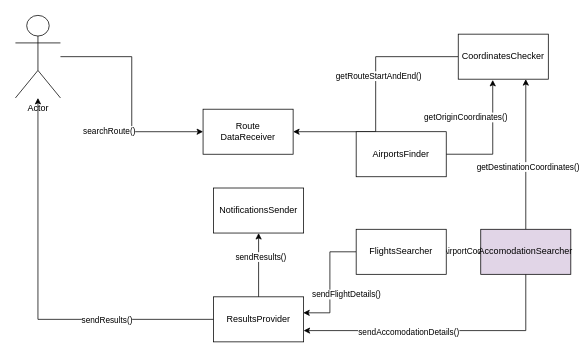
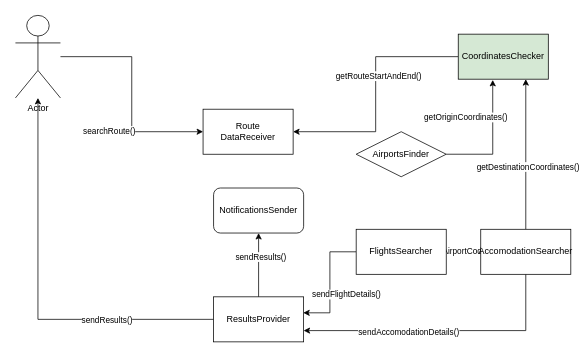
  <mxCell id="0" />
  <mxCell id="1" parent="0" />
  <mxCell id="2" value="Route&lt;br&gt;DataReceiver" style="rounded=0;whiteSpace=wrap;html=1;" vertex="1" parent="1"><mxGeometry x="270" y="145" width="120" height="60" as="geometry" /></mxCell>
  <mxCell id="3" style="edgeStyle=orthogonalEdgeStyle;rounded=0;orthogonalLoop=1;jettySize=auto;html=1;entryX=1;entryY=0.5;entryDx=0;entryDy=0;" edge="1" parent="1" source="5" target="2"><mxGeometry relative="1" as="geometry" /></mxCell>
  <mxCell id="4" value="getRouteStartAndEnd()" style="edgeLabel;html=1;align=center;verticalAlign=middle;resizable=0;points=[];" vertex="1" connectable="0" parent="3"><mxGeometry x="-0.154" y="3" relative="1" as="geometry"><mxPoint as="offset" /></mxGeometry></mxCell>
- <mxCell id="5" value="CoordinatesChecker" style="rounded=0;whiteSpace=wrap;html=1;" vertex="1" parent="1"><mxGeometry x="610" y="45" width="120" height="60" as="geometry" /></mxCell>
+ <mxCell id="5" value="CoordinatesChecker" style="rounded=0;whiteSpace=wrap;html=1;fillColor=#d5e8d4;" vertex="1" parent="1"><mxGeometry x="610" y="45" width="120" height="60" as="geometry" /></mxCell>
  <mxCell id="6" style="edgeStyle=orthogonalEdgeStyle;rounded=0;orthogonalLoop=1;jettySize=auto;html=1;entryX=0.383;entryY=1.017;entryDx=0;entryDy=0;entryPerimeter=0;" edge="1" parent="1" source="8" target="5"><mxGeometry relative="1" as="geometry" /></mxCell>
  <mxCell id="7" value="getOriginCoordinates()" style="edgeLabel;html=1;align=center;verticalAlign=middle;resizable=0;points=[];" vertex="1" connectable="0" parent="6"><mxGeometry x="0.573" y="1" relative="1" as="geometry"><mxPoint x="-35" y="15" as="offset" /></mxGeometry></mxCell>
- <mxCell id="8" value="AirportsFinder" style="rounded=0;whiteSpace=wrap;html=1;" vertex="1" parent="1"><mxGeometry x="474" y="175" width="120" height="60" as="geometry" /></mxCell>
+ <mxCell id="8" value="AirportsFinder" style="rhombus;whiteSpace=wrap;html=1;" vertex="1" parent="1"><mxGeometry x="474" y="175" width="120" height="60" as="geometry" /></mxCell>
  <mxCell id="9" value="getAirportCodes()" style="edgeStyle=orthogonalEdgeStyle;rounded=0;orthogonalLoop=1;jettySize=auto;html=1;" edge="1" parent="1" source="12" target="17"><mxGeometry relative="1" as="geometry" /></mxCell>
  <mxCell id="10" style="edgeStyle=orthogonalEdgeStyle;rounded=0;orthogonalLoop=1;jettySize=auto;html=1;entryX=0.996;entryY=0.355;entryDx=0;entryDy=0;entryPerimeter=0;" edge="1" parent="1" source="12" target="22"><mxGeometry relative="1" as="geometry" /></mxCell>
  <mxCell id="11" value="sendFlightDetails()" style="edgeLabel;html=1;align=center;verticalAlign=middle;resizable=0;points=[];" vertex="1" connectable="0" parent="10"><mxGeometry x="0.205" relative="1" as="geometry"><mxPoint x="21" as="offset" /></mxGeometry></mxCell>
  <mxCell id="12" value="FlightsSearcher" style="rounded=0;whiteSpace=wrap;html=1;" vertex="1" parent="1"><mxGeometry x="474" y="305" width="120" height="60" as="geometry" /></mxCell>
  <mxCell id="13" style="edgeStyle=orthogonalEdgeStyle;rounded=0;orthogonalLoop=1;jettySize=auto;html=1;entryX=0.75;entryY=1;entryDx=0;entryDy=0;" edge="1" parent="1" source="17" target="5"><mxGeometry relative="1" as="geometry" /></mxCell>
  <mxCell id="14" value="getDestinationCoordinates()" style="edgeLabel;html=1;align=center;verticalAlign=middle;resizable=0;points=[];" vertex="1" connectable="0" parent="13"><mxGeometry x="-0.16" y="-2" relative="1" as="geometry"><mxPoint as="offset" /></mxGeometry></mxCell>
  <mxCell id="15" style="edgeStyle=orthogonalEdgeStyle;rounded=0;orthogonalLoop=1;jettySize=auto;html=1;entryX=1;entryY=0.75;entryDx=0;entryDy=0;" edge="1" parent="1" source="17" target="22"><mxGeometry relative="1" as="geometry"><Array as="points"><mxPoint x="700" y="440" /></Array></mxGeometry></mxCell>
  <mxCell id="16" value="sendAccomodationDetails()" style="edgeLabel;html=1;align=center;verticalAlign=middle;resizable=0;points=[];" vertex="1" connectable="0" parent="15"><mxGeometry x="0.252" y="1" relative="1" as="geometry"><mxPoint as="offset" /></mxGeometry></mxCell>
- <mxCell id="17" value="AccomodationSearcher" style="rounded=0;whiteSpace=wrap;html=1;fillColor=#e1d5e7;" vertex="1" parent="1"><mxGeometry x="640" y="305" width="120" height="60" as="geometry" /></mxCell>
+ <mxCell id="17" value="AccomodationSearcher" style="rounded=0;whiteSpace=wrap;html=1;" vertex="1" parent="1"><mxGeometry x="640" y="305" width="120" height="60" as="geometry" /></mxCell>
  <mxCell id="18" style="edgeStyle=orthogonalEdgeStyle;rounded=0;orthogonalLoop=1;jettySize=auto;html=1;" edge="1" parent="1" source="22" target="26"><mxGeometry relative="1" as="geometry"><mxPoint x="50" y="135" as="targetPoint" /></mxGeometry></mxCell>
  <mxCell id="19" value="sendResults()" style="edgeLabel;html=1;align=center;verticalAlign=middle;resizable=0;points=[];" vertex="1" connectable="0" parent="18"><mxGeometry x="-0.458" relative="1" as="geometry"><mxPoint as="offset" /></mxGeometry></mxCell>
  <mxCell id="20" style="edgeStyle=orthogonalEdgeStyle;rounded=0;orthogonalLoop=1;jettySize=auto;html=1;" edge="1" parent="1" source="22" target="23"><mxGeometry relative="1" as="geometry" /></mxCell>
  <mxCell id="21" value="sendResults()" style="edgeLabel;html=1;align=center;verticalAlign=middle;resizable=0;points=[];" vertex="1" connectable="0" parent="20"><mxGeometry x="0.267" y="-2" relative="1" as="geometry"><mxPoint as="offset" /></mxGeometry></mxCell>
  <mxCell id="22" value="ResultsProvider" style="rounded=0;whiteSpace=wrap;html=1;" vertex="1" parent="1"><mxGeometry x="284" y="395" width="120" height="60" as="geometry" /></mxCell>
- <mxCell id="23" value="NotificationsSender" style="rounded=0;whiteSpace=wrap;html=1;" vertex="1" parent="1"><mxGeometry x="284" y="250" width="120" height="60" as="geometry" /></mxCell>
+ <mxCell id="23" value="NotificationsSender" style="whiteSpace=wrap;html=1;rounded=1;" vertex="1" parent="1"><mxGeometry x="284" y="250" width="120" height="60" as="geometry" /></mxCell>
  <mxCell id="24" style="edgeStyle=orthogonalEdgeStyle;rounded=0;orthogonalLoop=1;jettySize=auto;html=1;entryX=0;entryY=0.5;entryDx=0;entryDy=0;" edge="1" parent="1" source="26" target="2"><mxGeometry relative="1" as="geometry" /></mxCell>
  <mxCell id="25" value="searchRoute()" style="edgeLabel;html=1;align=center;verticalAlign=middle;resizable=0;points=[];" vertex="1" connectable="0" parent="24"><mxGeometry x="0.31" y="3" relative="1" as="geometry"><mxPoint x="-34" y="3" as="offset" /></mxGeometry></mxCell>
  <mxCell id="26" value="Actor" style="shape=umlActor;verticalLabelPosition=bottom;verticalAlign=top;html=1;outlineConnect=0;" vertex="1" parent="1"><mxGeometry x="20" y="20" width="60" height="110" as="geometry" /></mxCell>
